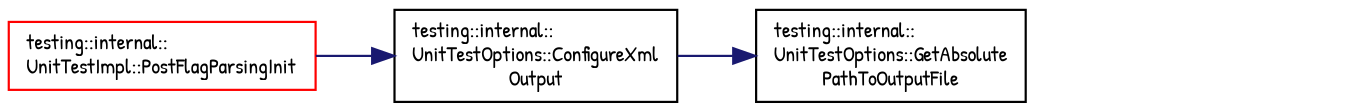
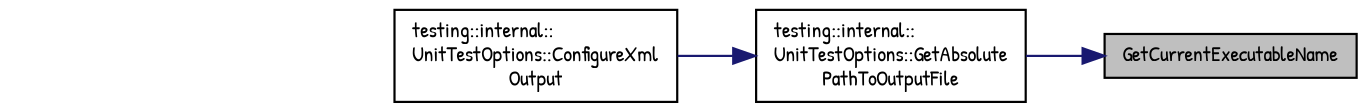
  digraph {
    fontname="Patrick Hand"
    rankdir=RL
    node [color=black fontname="Patrick Hand" fontsize=10 shape=record]
    edge [color=midnightblue dir=back fontname="Patrick Hand" fontsize=10 labelfontname=Helvetica labelfontsize=10 style=solid]
+   n1 [fillcolor=grey75 fontcolor=black height=0.2 label=GetCurrentExecutableName style=filled width=0.4]
    n2 [height=0.2 label="testing::internal::\lUnitTestOptions::GetAbsolute\lPathToOutputFile" width=0.4]
    n3 [height=0.2 label="testing::internal::\lUnitTestOptions::ConfigureXml\lOutput" width=0.4]
-   n4 [color=red height=0.2 label="testing::internal::\lUnitTestImpl::PostFlagParsingInit" width=0.4]
+   n1 -> n2
    n2 -> n3
-   n3 -> n4
  }
